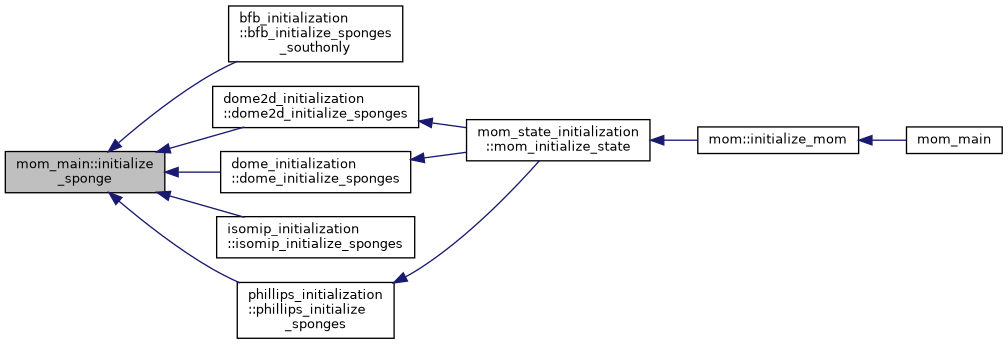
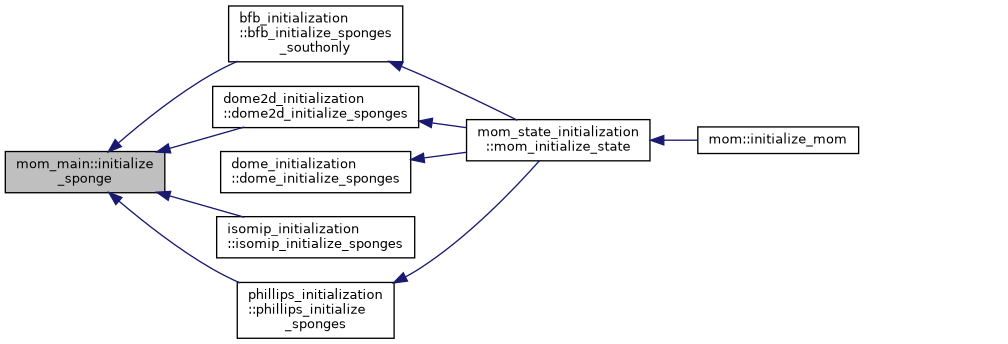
  digraph {
    rankdir=LR
    node [color=black fillcolor=white fontname=Helvetica fontsize=10 shape=record style=filled]
    edge [color=midnightblue dir=back fontname=Helvetica fontsize=10 labelfontname=Helvetica labelfontsize=10 style=solid]
    n1 [fillcolor=grey75 fontcolor=black height=0.2 label="mom_main::initialize\l_sponge" width=0.4]
    n2 [height=0.2 label="bfb_initialization\l::bfb_initialize_sponges\l_southonly" width=0.4]
    n3 [height=0.2 label="dome2d_initialization\l::dome2d_initialize_sponges" width=0.4]
    n4 [height=0.2 label="dome_initialization\l::dome_initialize_sponges" width=0.4]
    n5 [height=0.2 label="isomip_initialization\l::isomip_initialize_sponges" width=0.4]
    n6 [height=0.2 label="phillips_initialization\l::phillips_initialize\l_sponges" width=0.4]
    n7 [height=0.2 label="mom_state_initialization\l::mom_initialize_state" width=0.4]
    n8 [height=0.2 label="mom::initialize_mom" width=0.4]
-   n9 [height=0.2 label=mom_main width=0.4]
    n1 -> n2
    n1 -> n3
-   n1 -> n4
    n1 -> n5
    n1 -> n6
+   n2 -> n7
    n3 -> n7
    n4 -> n7
    n6 -> n7
    n7 -> n8
-   n8 -> n9
  }
